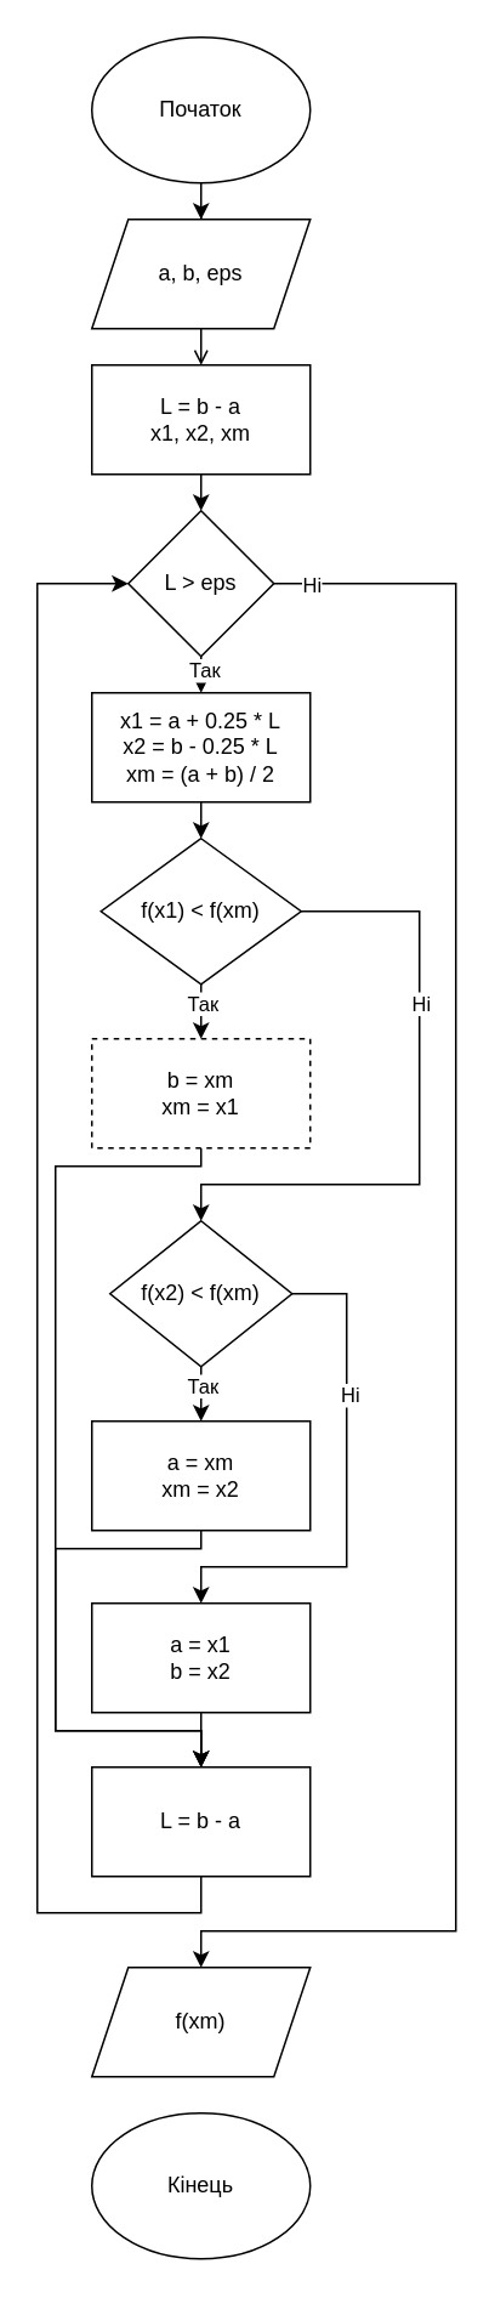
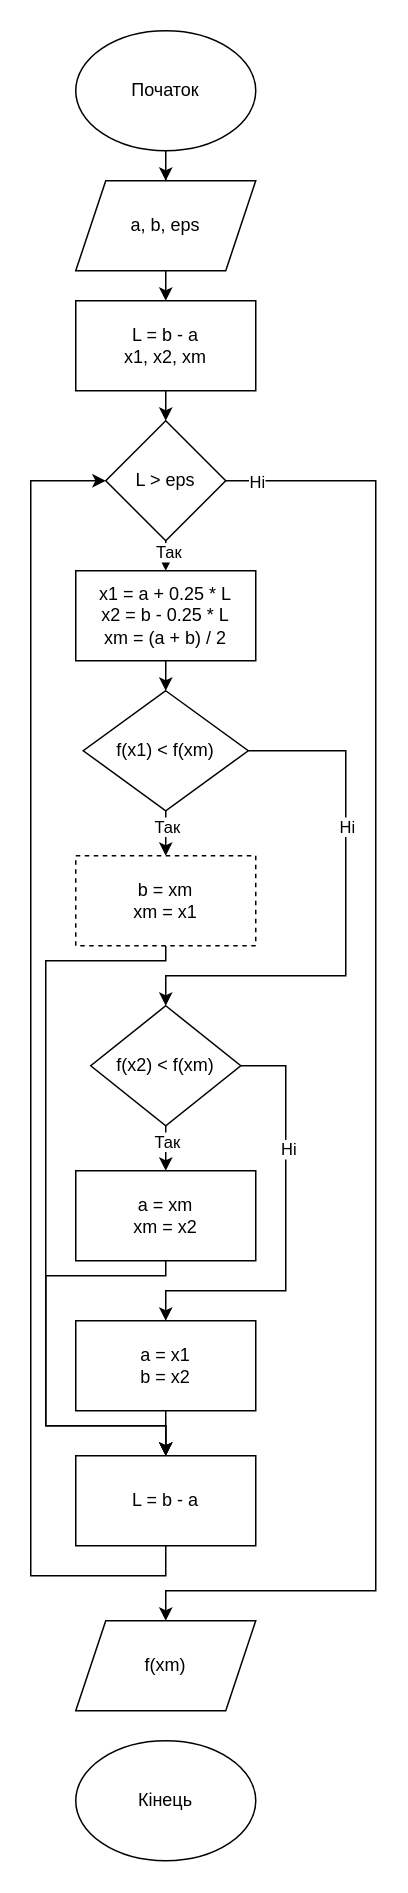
  <mxCell id="0" />
  <mxCell id="1" parent="0" />
- <mxCell id="2" style="edgeStyle=orthogonalEdgeStyle;rounded=0;orthogonalLoop=1;jettySize=auto;html=1;exitX=0.5;exitY=1;exitDx=0;exitDy=0;entryX=0.5;entryY=0;entryDx=0;entryDy=0;endArrow=open;" edge="1" parent="1" source="3" target="8"><mxGeometry relative="1" as="geometry" /></mxCell>
+ <mxCell id="2" style="edgeStyle=orthogonalEdgeStyle;rounded=0;orthogonalLoop=1;jettySize=auto;html=1;exitX=0.5;exitY=1;exitDx=0;exitDy=0;entryX=0.5;entryY=0;entryDx=0;entryDy=0;" edge="1" parent="1" source="3" target="8"><mxGeometry relative="1" as="geometry" /></mxCell>
  <mxCell id="3" value="a, b, eps" style="shape=parallelogram;perimeter=parallelogramPerimeter;whiteSpace=wrap;html=1;fixedSize=1;" vertex="1" parent="1"><mxGeometry x="50" y="120" width="120" height="60" as="geometry" /></mxCell>
  <mxCell id="4" style="edgeStyle=orthogonalEdgeStyle;rounded=0;orthogonalLoop=1;jettySize=auto;html=1;exitX=0.5;exitY=1;exitDx=0;exitDy=0;" edge="1" parent="1" source="5" target="3"><mxGeometry relative="1" as="geometry" /></mxCell>
  <mxCell id="5" value="Початок" style="ellipse;whiteSpace=wrap;html=1;" vertex="1" parent="1"><mxGeometry x="50" width="120" height="80" as="geometry" y="20" /></mxCell>
  <mxCell id="6" value="Кінець" style="ellipse;whiteSpace=wrap;html=1;" vertex="1" parent="1"><mxGeometry x="50" y="1160" width="120" height="80" as="geometry" /></mxCell>
  <mxCell id="7" style="edgeStyle=orthogonalEdgeStyle;rounded=0;orthogonalLoop=1;jettySize=auto;html=1;exitX=0.5;exitY=1;exitDx=0;exitDy=0;entryX=0.5;entryY=0;entryDx=0;entryDy=0;" edge="1" parent="1" source="8" target="13"><mxGeometry relative="1" as="geometry" /></mxCell>
  <mxCell id="8" value="L = b - a&lt;br&gt;x1, x2, xm" style="rounded=0;whiteSpace=wrap;html=1;" vertex="1" parent="1"><mxGeometry x="50" y="200" width="120" height="60" as="geometry" /></mxCell>
  <mxCell id="9" style="edgeStyle=orthogonalEdgeStyle;rounded=0;orthogonalLoop=1;jettySize=auto;html=1;exitX=0.5;exitY=1;exitDx=0;exitDy=0;entryX=0.5;entryY=0;entryDx=0;entryDy=0;" edge="1" parent="1" source="13" target="15"><mxGeometry relative="1" as="geometry" /></mxCell>
  <mxCell id="10" value="Так" style="edgeLabel;html=1;align=center;verticalAlign=middle;resizable=0;points=[];" vertex="1" connectable="0" parent="9"><mxGeometry x="-0.271" y="1" relative="1" as="geometry"><mxPoint as="offset" /></mxGeometry></mxCell>
  <mxCell id="11" style="edgeStyle=orthogonalEdgeStyle;rounded=0;orthogonalLoop=1;jettySize=auto;html=1;exitX=1;exitY=0.5;exitDx=0;exitDy=0;entryX=0.5;entryY=0;entryDx=0;entryDy=0;" edge="1" parent="1" source="13" target="34"><mxGeometry relative="1" as="geometry"><Array as="points"><mxPoint x="250" y="320" /><mxPoint x="250" y="1060" /><mxPoint x="110" y="1060" /></Array></mxGeometry></mxCell>
  <mxCell id="12" value="Ні" style="edgeLabel;html=1;align=center;verticalAlign=middle;resizable=0;points=[];" vertex="1" connectable="0" parent="11"><mxGeometry x="-0.862" y="-2" relative="1" as="geometry"><mxPoint x="-49" y="-2" as="offset" /></mxGeometry></mxCell>
  <mxCell id="13" value="L &amp;gt; eps" style="rhombus;whiteSpace=wrap;html=1;" vertex="1" parent="1"><mxGeometry x="70" y="280" width="80" height="80" as="geometry" /></mxCell>
  <mxCell id="14" style="edgeStyle=orthogonalEdgeStyle;rounded=0;orthogonalLoop=1;jettySize=auto;html=1;exitX=0.5;exitY=1;exitDx=0;exitDy=0;entryX=0.5;entryY=0;entryDx=0;entryDy=0;" edge="1" parent="1" source="15" target="20"><mxGeometry relative="1" as="geometry" /></mxCell>
  <mxCell id="15" value="x1 = a + 0.25 * L&lt;br&gt;x2 = b - 0.25 * L&lt;br&gt;xm = (a + b) / 2" style="rounded=0;whiteSpace=wrap;html=1;" vertex="1" parent="1"><mxGeometry x="50" y="380" width="120" height="60" as="geometry" /></mxCell>
  <mxCell id="16" style="edgeStyle=orthogonalEdgeStyle;rounded=0;orthogonalLoop=1;jettySize=auto;html=1;exitX=0.5;exitY=1;exitDx=0;exitDy=0;entryX=0.5;entryY=0;entryDx=0;entryDy=0;" edge="1" parent="1" source="20" target="22"><mxGeometry relative="1" as="geometry" /></mxCell>
  <mxCell id="17" value="Так" style="edgeLabel;html=1;align=center;verticalAlign=middle;resizable=0;points=[];" vertex="1" connectable="0" parent="16"><mxGeometry x="-0.331" relative="1" as="geometry"><mxPoint as="offset" /></mxGeometry></mxCell>
  <mxCell id="18" style="edgeStyle=orthogonalEdgeStyle;rounded=0;orthogonalLoop=1;jettySize=auto;html=1;exitX=1;exitY=0.5;exitDx=0;exitDy=0;entryX=0.5;entryY=0;entryDx=0;entryDy=0;" edge="1" parent="1" source="20" target="27"><mxGeometry relative="1" as="geometry"><mxPoint x="110" y="680" as="targetPoint" /><Array as="points"><mxPoint x="230" y="500" /><mxPoint x="230" y="650" /><mxPoint x="110" y="650" /></Array></mxGeometry></mxCell>
  <mxCell id="19" value="Ні" style="edgeLabel;html=1;align=center;verticalAlign=middle;resizable=0;points=[];" vertex="1" connectable="0" parent="18"><mxGeometry x="-0.42" relative="1" as="geometry"><mxPoint y="12" as="offset" /></mxGeometry></mxCell>
  <mxCell id="20" value="f(x1) &amp;lt; f(xm)" style="rhombus;whiteSpace=wrap;html=1;" vertex="1" parent="1"><mxGeometry x="55" y="460" width="110" height="80" as="geometry" /></mxCell>
  <mxCell id="21" style="edgeStyle=orthogonalEdgeStyle;rounded=0;orthogonalLoop=1;jettySize=auto;html=1;exitX=0.5;exitY=1;exitDx=0;exitDy=0;entryX=0.5;entryY=0;entryDx=0;entryDy=0;" edge="1" parent="1" source="22" target="33"><mxGeometry relative="1" as="geometry"><Array as="points"><mxPoint x="110" y="640" /><mxPoint x="30" y="640" /><mxPoint x="30" y="950" /><mxPoint x="110" y="950" /></Array></mxGeometry></mxCell>
  <mxCell id="22" value="b = xm&lt;br&gt;xm = x1" style="rounded=0;whiteSpace=wrap;html=1;dashed=1;" vertex="1" parent="1"><mxGeometry x="50" y="570" width="120" height="60" as="geometry" /></mxCell>
  <mxCell id="23" style="edgeStyle=orthogonalEdgeStyle;rounded=0;orthogonalLoop=1;jettySize=auto;html=1;exitX=0.5;exitY=1;exitDx=0;exitDy=0;entryX=0.5;entryY=0;entryDx=0;entryDy=0;" edge="1" parent="1" source="27" target="29"><mxGeometry relative="1" as="geometry" /></mxCell>
  <mxCell id="24" value="Так" style="edgeLabel;html=1;align=center;verticalAlign=middle;resizable=0;points=[];" vertex="1" connectable="0" parent="23"><mxGeometry x="-0.357" relative="1" as="geometry"><mxPoint as="offset" /></mxGeometry></mxCell>
  <mxCell id="25" style="edgeStyle=orthogonalEdgeStyle;rounded=0;orthogonalLoop=1;jettySize=auto;html=1;exitX=1;exitY=0.5;exitDx=0;exitDy=0;entryX=0.5;entryY=0;entryDx=0;entryDy=0;" edge="1" parent="1" source="27" target="31"><mxGeometry relative="1" as="geometry"><Array as="points"><mxPoint x="190" y="710" /><mxPoint x="190" y="860" /><mxPoint x="110" y="860" /></Array></mxGeometry></mxCell>
  <mxCell id="26" value="Ні" style="edgeLabel;html=1;align=center;verticalAlign=middle;resizable=0;points=[];" vertex="1" connectable="0" parent="25"><mxGeometry x="-0.396" y="1" relative="1" as="geometry"><mxPoint as="offset" /></mxGeometry></mxCell>
  <mxCell id="27" value="f(x2) &amp;lt; f(xm)" style="rhombus;whiteSpace=wrap;html=1;" vertex="1" parent="1"><mxGeometry x="60" y="670" width="100" height="80" as="geometry" /></mxCell>
  <mxCell id="28" style="edgeStyle=orthogonalEdgeStyle;rounded=0;orthogonalLoop=1;jettySize=auto;html=1;exitX=0.5;exitY=1;exitDx=0;exitDy=0;entryX=0.5;entryY=0;entryDx=0;entryDy=0;" edge="1" parent="1" source="29" target="33"><mxGeometry relative="1" as="geometry"><Array as="points"><mxPoint x="110" y="850" /><mxPoint x="30" y="850" /><mxPoint x="30" y="950" /><mxPoint x="110" y="950" /></Array></mxGeometry></mxCell>
  <mxCell id="29" value="a = xm&lt;br&gt;xm = x2" style="rounded=0;whiteSpace=wrap;html=1;" vertex="1" parent="1"><mxGeometry x="50" y="780" width="120" height="60" as="geometry" /></mxCell>
  <mxCell id="30" style="edgeStyle=orthogonalEdgeStyle;rounded=0;orthogonalLoop=1;jettySize=auto;html=1;exitX=0.5;exitY=1;exitDx=0;exitDy=0;entryX=0.5;entryY=0;entryDx=0;entryDy=0;" edge="1" parent="1" source="31" target="33"><mxGeometry relative="1" as="geometry" /></mxCell>
  <mxCell id="31" value="a = x1&lt;br&gt;b = x2" style="rounded=0;whiteSpace=wrap;html=1;" vertex="1" parent="1"><mxGeometry x="50" y="880" width="120" height="60" as="geometry" /></mxCell>
  <mxCell id="32" style="edgeStyle=orthogonalEdgeStyle;rounded=0;orthogonalLoop=1;jettySize=auto;html=1;exitX=0.5;exitY=1;exitDx=0;exitDy=0;entryX=0;entryY=0.5;entryDx=0;entryDy=0;" edge="1" parent="1" source="33" target="13"><mxGeometry relative="1" as="geometry"><mxPoint x="20" y="320" as="targetPoint" /><Array as="points"><mxPoint x="110" y="1050" /><mxPoint x="20" y="1050" /><mxPoint x="20" y="320" /></Array></mxGeometry></mxCell>
  <mxCell id="33" value="L = b - a" style="rounded=0;whiteSpace=wrap;html=1;" vertex="1" parent="1"><mxGeometry x="50" y="970" width="120" height="60" as="geometry" /></mxCell>
  <mxCell id="34" value="f(xm)" style="shape=parallelogram;perimeter=parallelogramPerimeter;whiteSpace=wrap;html=1;fixedSize=1;" vertex="1" parent="1"><mxGeometry x="50" y="1080" width="120" height="60" as="geometry" /></mxCell>
